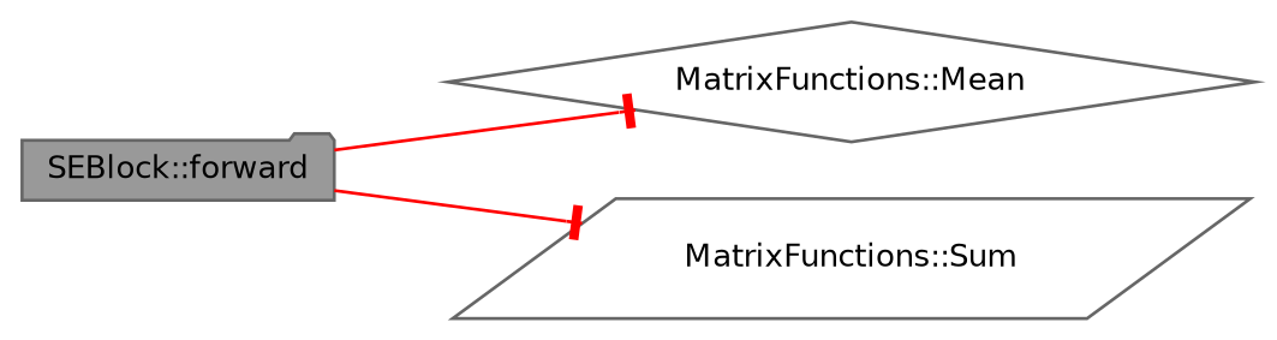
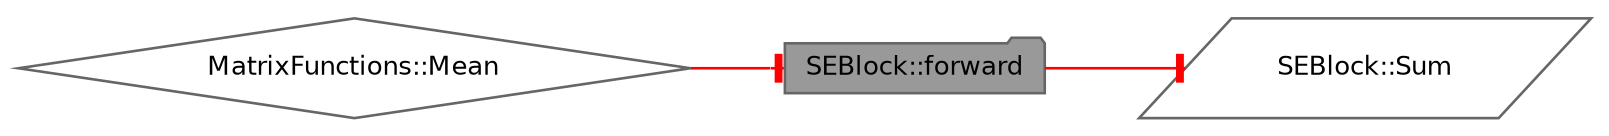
  digraph {
    rankdir=LR
    node [color=grey40 fillcolor=white fontname=Helvetica fontsize=10 style=filled]
    edge [arrowhead=tee color=red fontname=Helvetica fontsize=10 labelfontname=Helvetica labelfontsize=10 style=solid]
    n1 [color=gray40 fillcolor=grey60 fontcolor=black height=0.2 label="SEBlock::forward" shape=folder width=0.4]
    n2 [height=0.2 label="MatrixFunctions::Mean" shape=diamond width=0.4]
-   n3 [height=0.2 label="MatrixFunctions::Sum" shape=parallelogram width=0.4]
-   n1 -> n2
+   n3 [height=0.2 label="SEBlock::Sum" shape=parallelogram width=0.4]
+   n2 -> n1
    n1 -> n3
  }
